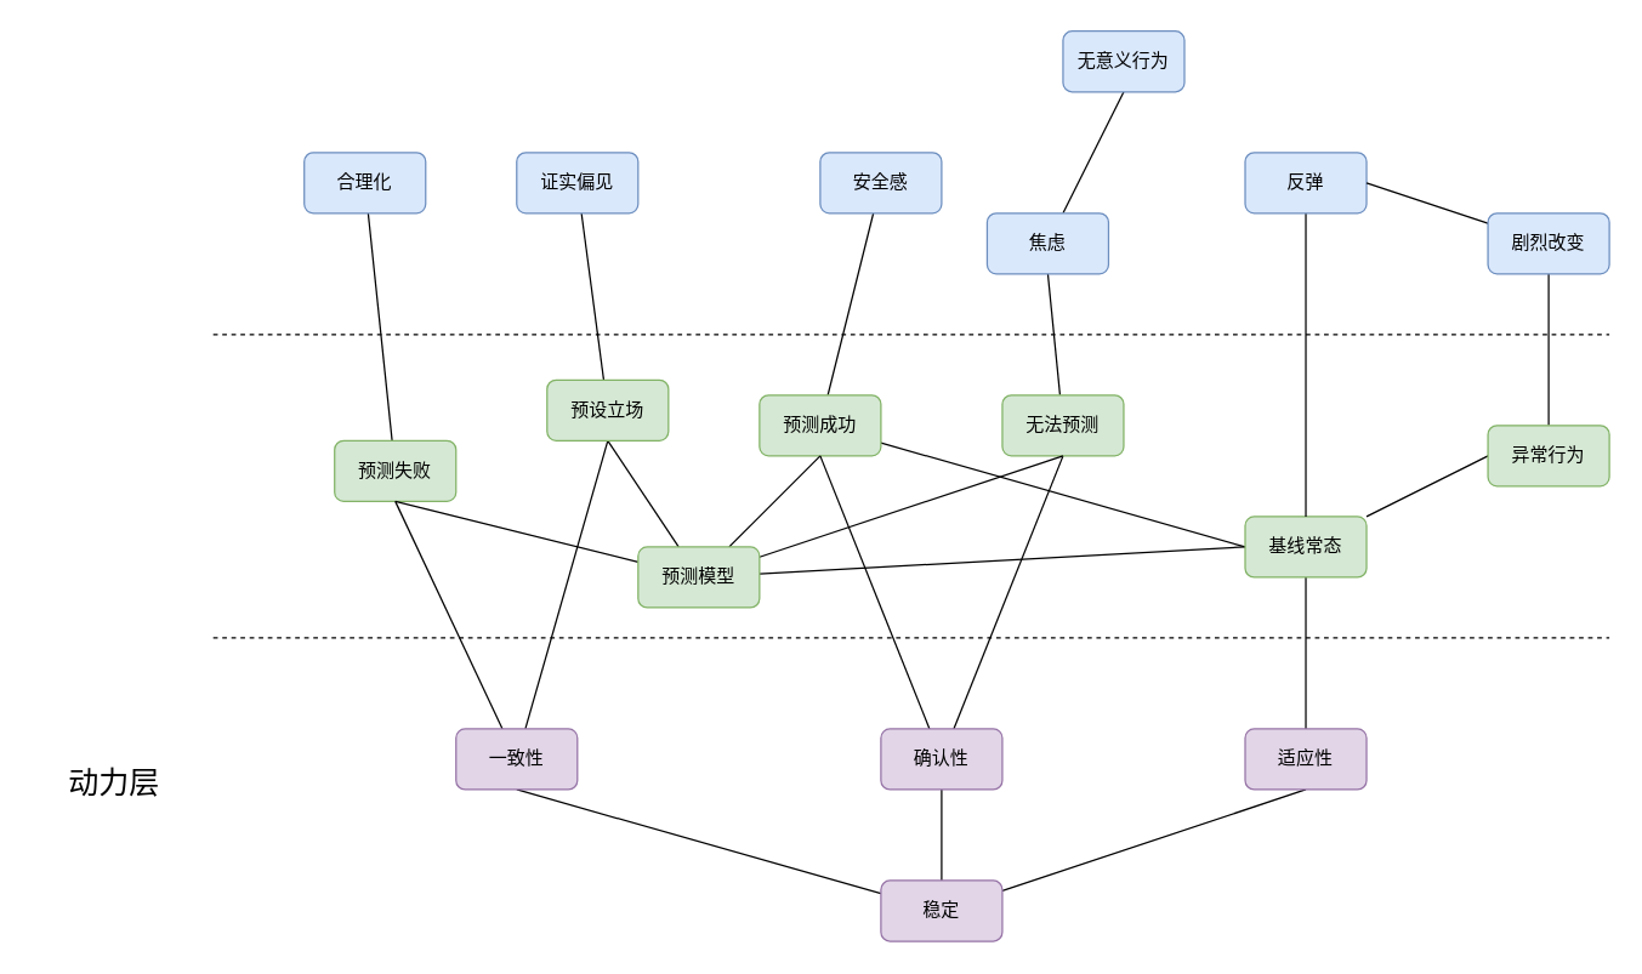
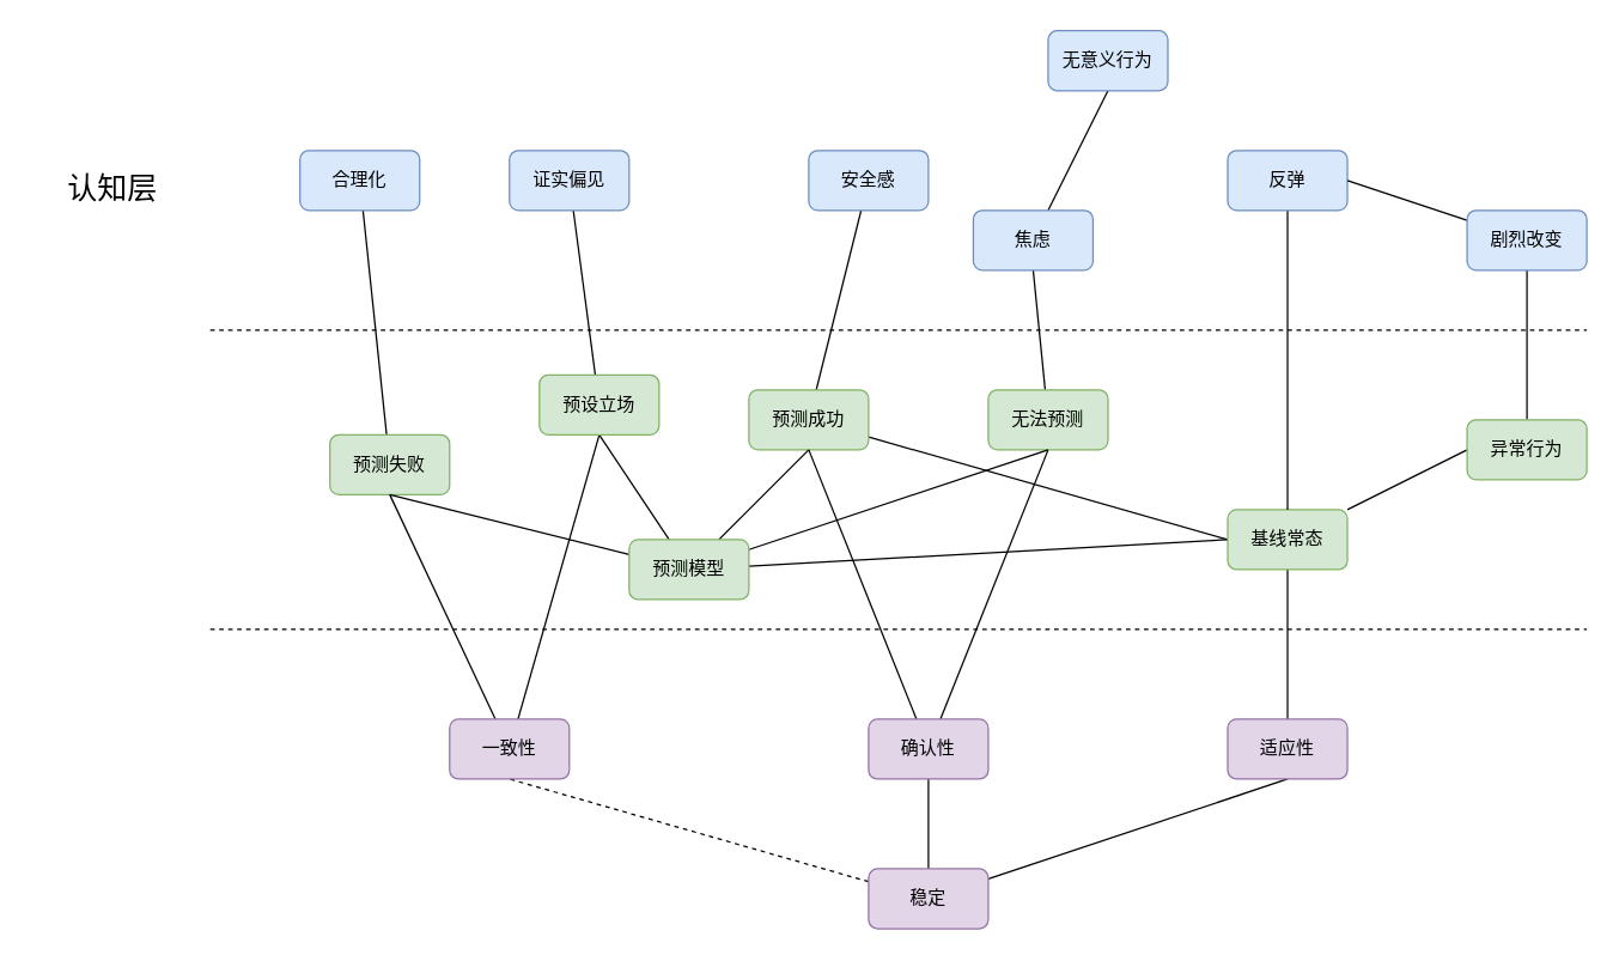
  <mxCell id="0" />
  <mxCell id="1" parent="0" />
  <mxCell id="2" value="" style="endArrow=none;dashed=1;html=1;rounded=0;" edge="1" parent="1"><mxGeometry width="50" height="50" relative="1" as="geometry"><mxPoint x="140" y="220" as="sourcePoint" /><mxPoint x="1060" y="220" as="targetPoint" /></mxGeometry></mxCell>
  <mxCell id="3" value="" style="endArrow=none;dashed=1;html=1;rounded=0;" edge="1" parent="1"><mxGeometry width="50" height="50" relative="1" as="geometry"><mxPoint x="140" y="420" as="sourcePoint" /><mxPoint x="1060" y="420" as="targetPoint" /></mxGeometry></mxCell>
- <mxCell id="5" value="动力层" style="text;html=1;strokeColor=none;fillColor=none;align=center;verticalAlign=middle;whiteSpace=wrap;rounded=0;fontSize=20;" vertex="1" parent="1"><mxGeometry x="20" y="500" width="110" height="30" as="geometry" /></mxCell>
+ <mxCell id="4" value="认知层" style="text;html=1;strokeColor=none;fillColor=none;align=center;verticalAlign=middle;whiteSpace=wrap;rounded=0;fontSize=20;" vertex="1" parent="1"><mxGeometry x="20" y="110" width="110" height="30" as="geometry" /></mxCell>
  <mxCell id="6" style="edgeStyle=none;shape=connector;rounded=0;orthogonalLoop=1;jettySize=auto;html=1;labelBackgroundColor=default;strokeColor=default;align=center;verticalAlign=middle;fontFamily=Helvetica;fontSize=11;fontColor=default;endArrow=none;endFill=0;" edge="1" parent="1" source="8" target="11"><mxGeometry relative="1" as="geometry" /></mxCell>
  <mxCell id="7" style="edgeStyle=none;shape=connector;rounded=0;orthogonalLoop=1;jettySize=auto;html=1;entryX=0;entryY=0.5;entryDx=0;entryDy=0;labelBackgroundColor=default;strokeColor=default;align=center;verticalAlign=middle;fontFamily=Helvetica;fontSize=11;fontColor=default;endArrow=none;endFill=0;" edge="1" parent="1" source="8" target="39"><mxGeometry relative="1" as="geometry" /></mxCell>
  <mxCell id="8" value="预测成功" style="rounded=1;whiteSpace=wrap;html=1;fillColor=#d5e8d4;strokeColor=#82b366;" vertex="1" parent="1"><mxGeometry x="500" y="260" width="80" height="40" as="geometry" /></mxCell>
  <mxCell id="9" style="edgeStyle=none;shape=connector;rounded=0;orthogonalLoop=1;jettySize=auto;html=1;labelBackgroundColor=default;strokeColor=default;align=center;verticalAlign=middle;fontFamily=Helvetica;fontSize=11;fontColor=default;endArrow=none;endFill=0;" edge="1" parent="1" source="10" target="34"><mxGeometry relative="1" as="geometry" /></mxCell>
  <mxCell id="10" value="预测失败" style="rounded=1;whiteSpace=wrap;html=1;fillColor=#d5e8d4;strokeColor=#82b366;" vertex="1" parent="1"><mxGeometry x="220" y="290" width="80" height="40" as="geometry" /></mxCell>
  <mxCell id="11" value="安全感" style="rounded=1;whiteSpace=wrap;html=1;fillColor=#dae8fc;strokeColor=#6c8ebf;" vertex="1" parent="1"><mxGeometry x="540" y="100" width="80" height="40" as="geometry" /></mxCell>
- <mxCell id="12" style="rounded=0;orthogonalLoop=1;jettySize=auto;html=1;entryX=0.5;entryY=1;entryDx=0;entryDy=0;endArrow=none;endFill=0;" edge="1" parent="1" source="15" target="21"><mxGeometry relative="1" as="geometry" /></mxCell>
+ <mxCell id="12" style="rounded=0;orthogonalLoop=1;jettySize=auto;html=1;entryX=0.5;entryY=1;entryDx=0;entryDy=0;endArrow=none;endFill=0;dashed=1;" edge="1" parent="1" source="15" target="21"><mxGeometry relative="1" as="geometry" /></mxCell>
  <mxCell id="13" style="edgeStyle=none;shape=connector;rounded=0;orthogonalLoop=1;jettySize=auto;html=1;labelBackgroundColor=default;strokeColor=default;align=center;verticalAlign=middle;fontFamily=Helvetica;fontSize=11;fontColor=default;endArrow=none;endFill=0;" edge="1" parent="1" source="15" target="18"><mxGeometry relative="1" as="geometry" /></mxCell>
  <mxCell id="14" style="edgeStyle=none;shape=connector;rounded=0;orthogonalLoop=1;jettySize=auto;html=1;entryX=0.5;entryY=1;entryDx=0;entryDy=0;labelBackgroundColor=default;strokeColor=default;align=center;verticalAlign=middle;fontFamily=Helvetica;fontSize=11;fontColor=default;endArrow=none;endFill=0;" edge="1" parent="1" source="15" target="23"><mxGeometry relative="1" as="geometry" /></mxCell>
  <mxCell id="15" value="稳定" style="rounded=1;whiteSpace=wrap;html=1;fillColor=#e1d5e7;strokeColor=#9673a6;" vertex="1" parent="1"><mxGeometry x="580" y="580" width="80" height="40" as="geometry" /></mxCell>
  <mxCell id="16" style="edgeStyle=none;shape=connector;rounded=0;orthogonalLoop=1;jettySize=auto;html=1;entryX=0.5;entryY=1;entryDx=0;entryDy=0;labelBackgroundColor=default;strokeColor=default;align=center;verticalAlign=middle;fontFamily=Helvetica;fontSize=11;fontColor=default;endArrow=none;endFill=0;" edge="1" parent="1" source="18" target="8"><mxGeometry relative="1" as="geometry" /></mxCell>
  <mxCell id="17" style="edgeStyle=none;shape=connector;rounded=0;orthogonalLoop=1;jettySize=auto;html=1;entryX=0.5;entryY=1;entryDx=0;entryDy=0;labelBackgroundColor=default;strokeColor=default;align=center;verticalAlign=middle;fontFamily=Helvetica;fontSize=11;fontColor=default;endArrow=none;endFill=0;" edge="1" parent="1" source="18" target="25"><mxGeometry relative="1" as="geometry" /></mxCell>
  <mxCell id="18" value="确认性" style="rounded=1;whiteSpace=wrap;html=1;fillColor=#e1d5e7;strokeColor=#9673a6;" vertex="1" parent="1"><mxGeometry x="580" y="480" width="80" height="40" as="geometry" /></mxCell>
  <mxCell id="19" style="edgeStyle=none;shape=connector;rounded=0;orthogonalLoop=1;jettySize=auto;html=1;entryX=0.5;entryY=1;entryDx=0;entryDy=0;labelBackgroundColor=default;strokeColor=default;align=center;verticalAlign=middle;fontFamily=Helvetica;fontSize=11;fontColor=default;endArrow=none;endFill=0;" edge="1" parent="1" source="21" target="10"><mxGeometry relative="1" as="geometry" /></mxCell>
  <mxCell id="20" style="edgeStyle=none;shape=connector;rounded=0;orthogonalLoop=1;jettySize=auto;html=1;entryX=0.5;entryY=1;entryDx=0;entryDy=0;labelBackgroundColor=default;strokeColor=default;align=center;verticalAlign=middle;fontFamily=Helvetica;fontSize=11;fontColor=default;endArrow=none;endFill=0;" edge="1" parent="1" source="21" target="36"><mxGeometry relative="1" as="geometry" /></mxCell>
  <mxCell id="21" value="一致性" style="rounded=1;whiteSpace=wrap;html=1;fillColor=#e1d5e7;strokeColor=#9673a6;" vertex="1" parent="1"><mxGeometry x="300" y="480" width="80" height="40" as="geometry" /></mxCell>
  <mxCell id="22" style="edgeStyle=none;shape=connector;rounded=0;orthogonalLoop=1;jettySize=auto;html=1;entryX=0.5;entryY=1;entryDx=0;entryDy=0;labelBackgroundColor=default;strokeColor=default;align=center;verticalAlign=middle;fontFamily=Helvetica;fontSize=11;fontColor=default;endArrow=none;endFill=0;" edge="1" parent="1" source="23" target="39"><mxGeometry relative="1" as="geometry" /></mxCell>
  <mxCell id="23" value="适应性" style="rounded=1;whiteSpace=wrap;html=1;fillColor=#e1d5e7;strokeColor=#9673a6;" vertex="1" parent="1"><mxGeometry x="820" y="480" width="80" height="40" as="geometry" /></mxCell>
  <mxCell id="24" style="edgeStyle=none;shape=connector;rounded=0;orthogonalLoop=1;jettySize=auto;html=1;entryX=0.5;entryY=1;entryDx=0;entryDy=0;labelBackgroundColor=default;strokeColor=default;align=center;verticalAlign=middle;fontFamily=Helvetica;fontSize=11;fontColor=default;endArrow=none;endFill=0;" edge="1" parent="1" source="25" target="27"><mxGeometry relative="1" as="geometry" /></mxCell>
  <mxCell id="25" value="无法预测" style="rounded=1;whiteSpace=wrap;html=1;fillColor=#d5e8d4;strokeColor=#82b366;" vertex="1" parent="1"><mxGeometry x="660" y="260" width="80" height="40" as="geometry" /></mxCell>
  <mxCell id="26" style="edgeStyle=none;shape=connector;rounded=0;orthogonalLoop=1;jettySize=auto;html=1;entryX=0.5;entryY=1;entryDx=0;entryDy=0;labelBackgroundColor=default;strokeColor=default;align=center;verticalAlign=middle;fontFamily=Helvetica;fontSize=11;fontColor=default;endArrow=none;endFill=0;" edge="1" parent="1" source="27" target="46"><mxGeometry relative="1" as="geometry" /></mxCell>
  <mxCell id="27" value="焦虑" style="rounded=1;whiteSpace=wrap;html=1;fillColor=#dae8fc;strokeColor=#6c8ebf;" vertex="1" parent="1"><mxGeometry x="650" y="140" width="80" height="40" as="geometry" /></mxCell>
  <mxCell id="28" style="edgeStyle=none;shape=connector;rounded=0;orthogonalLoop=1;jettySize=auto;html=1;entryX=0.5;entryY=1;entryDx=0;entryDy=0;labelBackgroundColor=default;strokeColor=default;align=center;verticalAlign=middle;fontFamily=Helvetica;fontSize=11;fontColor=default;endArrow=none;endFill=0;" edge="1" parent="1" source="33" target="10"><mxGeometry relative="1" as="geometry" /></mxCell>
  <mxCell id="29" style="edgeStyle=none;shape=connector;rounded=0;orthogonalLoop=1;jettySize=auto;html=1;entryX=0.5;entryY=1;entryDx=0;entryDy=0;labelBackgroundColor=default;strokeColor=default;align=center;verticalAlign=middle;fontFamily=Helvetica;fontSize=11;fontColor=default;endArrow=none;endFill=0;" edge="1" parent="1" source="33" target="8"><mxGeometry relative="1" as="geometry" /></mxCell>
  <mxCell id="30" style="edgeStyle=none;shape=connector;rounded=0;orthogonalLoop=1;jettySize=auto;html=1;entryX=0.5;entryY=1;entryDx=0;entryDy=0;labelBackgroundColor=default;strokeColor=default;align=center;verticalAlign=middle;fontFamily=Helvetica;fontSize=11;fontColor=default;endArrow=none;endFill=0;" edge="1" parent="1" source="33" target="25"><mxGeometry relative="1" as="geometry" /></mxCell>
  <mxCell id="31" style="edgeStyle=none;shape=connector;rounded=0;orthogonalLoop=1;jettySize=auto;html=1;entryX=0.5;entryY=1;entryDx=0;entryDy=0;labelBackgroundColor=default;strokeColor=default;align=center;verticalAlign=middle;fontFamily=Helvetica;fontSize=11;fontColor=default;endArrow=none;endFill=0;" edge="1" parent="1" source="33" target="36"><mxGeometry relative="1" as="geometry" /></mxCell>
  <mxCell id="32" style="edgeStyle=none;shape=connector;rounded=0;orthogonalLoop=1;jettySize=auto;html=1;entryX=0;entryY=0.5;entryDx=0;entryDy=0;labelBackgroundColor=default;strokeColor=default;align=center;verticalAlign=middle;fontFamily=Helvetica;fontSize=11;fontColor=default;endArrow=none;endFill=0;" edge="1" parent="1" source="33" target="39"><mxGeometry relative="1" as="geometry" /></mxCell>
  <mxCell id="33" value="预测模型" style="rounded=1;whiteSpace=wrap;html=1;fillColor=#d5e8d4;strokeColor=#82b366;" vertex="1" parent="1"><mxGeometry x="420" y="360" width="80" height="40" as="geometry" /></mxCell>
  <mxCell id="34" value="合理化" style="rounded=1;whiteSpace=wrap;html=1;fillColor=#dae8fc;strokeColor=#6c8ebf;" vertex="1" parent="1"><mxGeometry x="200" y="100" width="80" height="40" as="geometry" /></mxCell>
  <mxCell id="35" style="edgeStyle=none;shape=connector;rounded=0;orthogonalLoop=1;jettySize=auto;html=1;labelBackgroundColor=default;strokeColor=default;align=center;verticalAlign=middle;fontFamily=Helvetica;fontSize=11;fontColor=default;endArrow=none;endFill=0;" edge="1" parent="1" source="36" target="37"><mxGeometry relative="1" as="geometry" /></mxCell>
  <mxCell id="36" value="预设立场" style="rounded=1;whiteSpace=wrap;html=1;fillColor=#d5e8d4;strokeColor=#82b366;" vertex="1" parent="1"><mxGeometry x="360" y="250" width="80" height="40" as="geometry" /></mxCell>
  <mxCell id="37" value="证实偏见" style="rounded=1;whiteSpace=wrap;html=1;fillColor=#dae8fc;strokeColor=#6c8ebf;" vertex="1" parent="1"><mxGeometry x="340" y="100" width="80" height="40" as="geometry" /></mxCell>
  <mxCell id="38" style="edgeStyle=none;shape=connector;rounded=0;orthogonalLoop=1;jettySize=auto;html=1;entryX=0.5;entryY=1;entryDx=0;entryDy=0;labelBackgroundColor=default;strokeColor=default;align=center;verticalAlign=middle;fontFamily=Helvetica;fontSize=11;fontColor=default;endArrow=none;endFill=0;" edge="1" parent="1" source="39"><mxGeometry relative="1" as="geometry"><mxPoint x="980" y="300" as="targetPoint" /></mxGeometry></mxCell>
  <mxCell id="39" value="基线常态" style="rounded=1;whiteSpace=wrap;html=1;fillColor=#d5e8d4;strokeColor=#82b366;" vertex="1" parent="1"><mxGeometry x="820" y="340" width="80" height="40" as="geometry" /></mxCell>
  <mxCell id="40" style="edgeStyle=none;shape=connector;rounded=0;orthogonalLoop=1;jettySize=auto;html=1;entryX=0.5;entryY=0;entryDx=0;entryDy=0;labelBackgroundColor=default;strokeColor=default;align=center;verticalAlign=middle;fontFamily=Helvetica;fontSize=11;fontColor=default;endArrow=none;endFill=0;" edge="1" parent="1" source="41" target="39"><mxGeometry relative="1" as="geometry" /></mxCell>
  <mxCell id="41" value="反弹" style="rounded=1;whiteSpace=wrap;html=1;fillColor=#dae8fc;strokeColor=#6c8ebf;" vertex="1" parent="1"><mxGeometry x="820" y="100" width="80" height="40" as="geometry" /></mxCell>
  <mxCell id="42" value="" style="edgeStyle=none;shape=connector;rounded=0;orthogonalLoop=1;jettySize=auto;html=1;labelBackgroundColor=default;strokeColor=default;align=center;verticalAlign=middle;fontFamily=Helvetica;fontSize=11;fontColor=default;endArrow=none;endFill=0;" edge="1" parent="1" source="44" target="45"><mxGeometry relative="1" as="geometry" /></mxCell>
  <mxCell id="43" style="edgeStyle=none;shape=connector;rounded=0;orthogonalLoop=1;jettySize=auto;html=1;entryX=1;entryY=0.5;entryDx=0;entryDy=0;labelBackgroundColor=default;strokeColor=default;align=center;verticalAlign=middle;fontFamily=Helvetica;fontSize=11;fontColor=default;endArrow=none;endFill=0;" edge="1" parent="1" source="44" target="41"><mxGeometry relative="1" as="geometry" /></mxCell>
  <mxCell id="44" value="剧烈改变" style="rounded=1;whiteSpace=wrap;html=1;fillColor=#dae8fc;strokeColor=#6c8ebf;" vertex="1" parent="1"><mxGeometry x="980" y="140" width="80" height="40" as="geometry" /></mxCell>
  <mxCell id="45" value="异常行为" style="rounded=1;whiteSpace=wrap;html=1;fillColor=#d5e8d4;strokeColor=#82b366;" vertex="1" parent="1"><mxGeometry x="980" y="280" width="80" height="40" as="geometry" /></mxCell>
  <mxCell id="46" value="无意义行为" style="rounded=1;whiteSpace=wrap;html=1;fillColor=#dae8fc;strokeColor=#6c8ebf;" vertex="1" parent="1"><mxGeometry x="700" y="20" width="80" height="40" as="geometry" /></mxCell>
